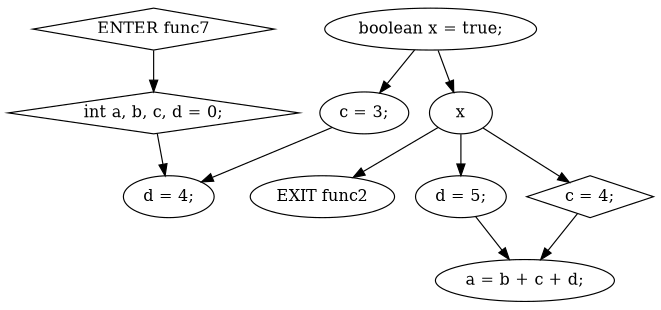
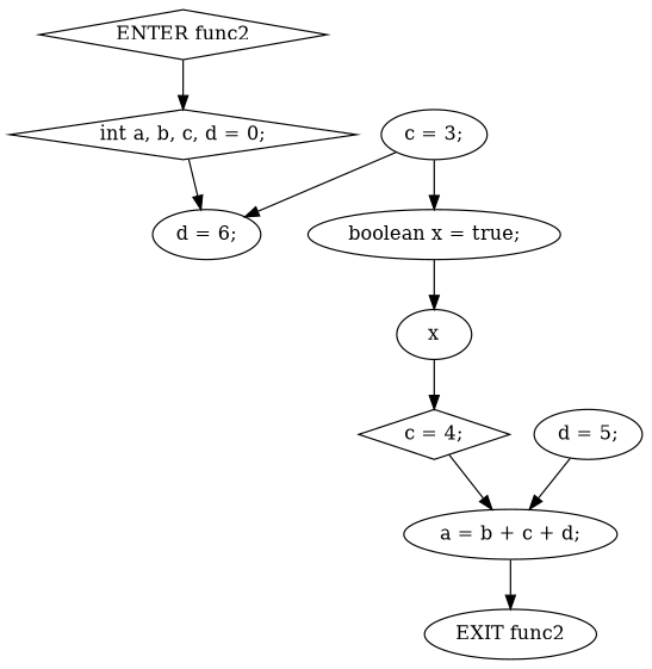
  digraph {
-   n1 [label="ENTER func7" shape=diamond]
+   n1 [label="ENTER func2" shape=diamond]
    n2 [label="int a, b, c, d = 0;" shape=diamond]
    n3 [label="EXIT func2"]
-   n4 [label="d = 4;"]
+   n4 [label="d = 6;"]
    n5 [label="c = 3;"]
    n6 [label="boolean x = true;"]
    n7 [label=x shape=ellipse]
    n8 [label="d = 5;"]
    n9 [label="c = 4;" shape=diamond]
    n10 [label="a = b + c + d;"]
    n1 -> n2
    n2 -> n4
    n5 -> n4
-   n6 -> n5
+   n5 -> n6
    n6 -> n7
-   n7 -> n8
    n7 -> n9
    n8 -> n10
    n9 -> n10
-   n7 -> n3
+   n10 -> n3
  }
